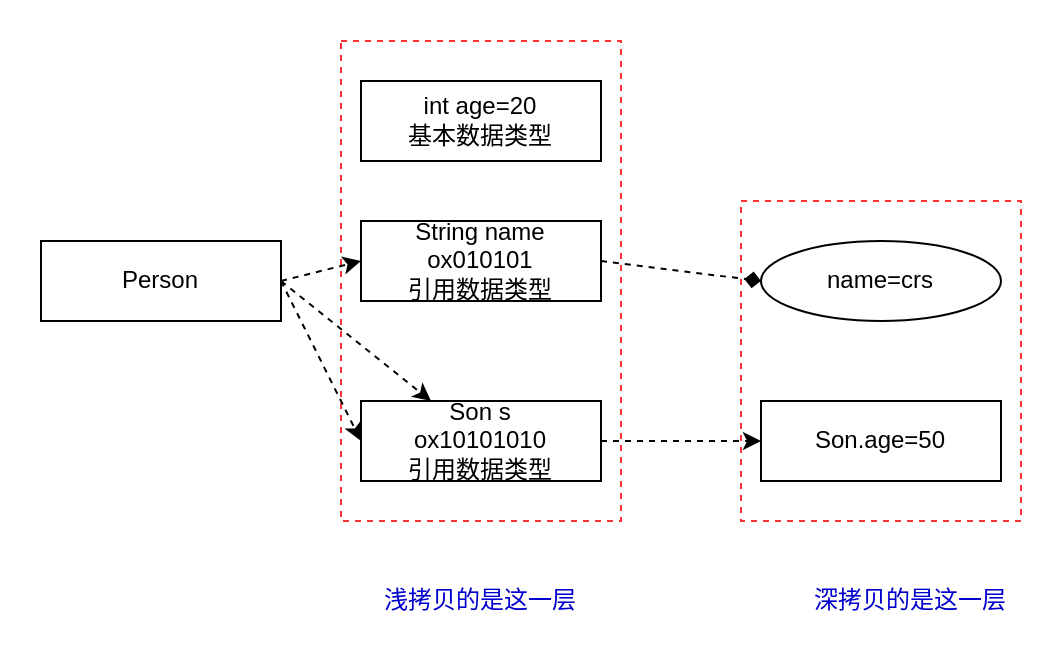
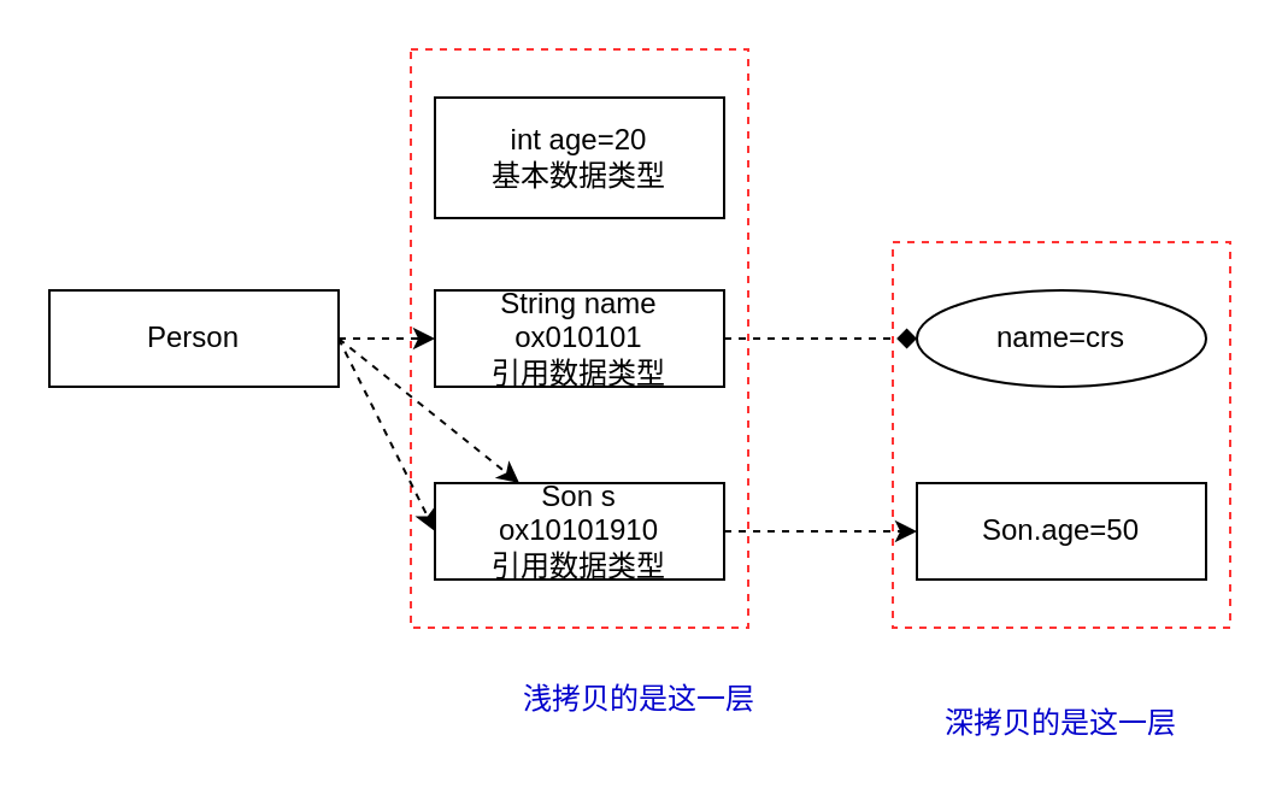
  <mxCell id="0" />
  <mxCell id="1" parent="0" />
  <mxCell id="2" value="" style="rounded=0;whiteSpace=wrap;html=1;dashed=1;strokeColor=#FF3333;" vertex="1" parent="1"><mxGeometry x="370" y="100" width="140" height="160" as="geometry" /></mxCell>
  <mxCell id="3" value="" style="rounded=0;whiteSpace=wrap;html=1;dashed=1;strokeColor=#FF3333;" vertex="1" parent="1"><mxGeometry x="170" y="20" width="140" height="240" as="geometry" /></mxCell>
  <mxCell id="4" value="Person" style="rounded=0;whiteSpace=wrap;html=1;" vertex="1" parent="1"><mxGeometry x="20" y="120" width="120" height="40" as="geometry" /></mxCell>
- <mxCell id="5" value="int age=20&lt;br&gt;基本数据类型" style="rounded=0;whiteSpace=wrap;html=1;" vertex="1" parent="1"><mxGeometry x="180" y="40" width="120" height="40" as="geometry" /></mxCell>
- <mxCell id="6" value="String name&lt;br&gt;ox010101&lt;br&gt;引用数据类型" style="rounded=0;whiteSpace=wrap;html=1;" vertex="1" parent="1"><mxGeometry x="180" y="110" width="120" height="40" as="geometry" /></mxCell>
- <mxCell id="7" value="Son s&lt;br&gt;ox10101010&lt;br&gt;引用数据类型" style="rounded=0;whiteSpace=wrap;html=1;" vertex="1" parent="1"><mxGeometry x="180" y="200" width="120" height="40" as="geometry" /></mxCell>
+ <mxCell id="5" value="int age=20&lt;br&gt;基本数据类型" style="rounded=0;whiteSpace=wrap;html=1;" vertex="1" parent="1"><mxGeometry x="180" y="40" width="120" height="50" as="geometry" /></mxCell>
+ <mxCell id="6" value="String name&lt;br&gt;ox010101&lt;br&gt;引用数据类型" style="rounded=0;whiteSpace=wrap;html=1;" vertex="1" parent="1"><mxGeometry x="180" y="120" width="120" height="40" as="geometry" /></mxCell>
+ <mxCell id="7" value="Son s&lt;br&gt;ox10101910&lt;br&gt;引用数据类型" style="rounded=0;whiteSpace=wrap;html=1;" vertex="1" parent="1"><mxGeometry x="180" y="200" width="120" height="40" as="geometry" /></mxCell>
  <mxCell id="8" value="name=crs" style="ellipse;whiteSpace=wrap;html=1;" vertex="1" parent="1"><mxGeometry x="380" y="120" width="120" height="40" as="geometry" /></mxCell>
  <mxCell id="9" value="Son.age=50" style="rounded=0;whiteSpace=wrap;html=1;" vertex="1" parent="1"><mxGeometry x="380" y="200" width="120" height="40" as="geometry" /></mxCell>
  <mxCell id="10" value="" style="endArrow=classic;html=1;exitX=1;exitY=0.5;exitDx=0;exitDy=0;dashed=1;" edge="1" parent="1" source="4" target="7"><mxGeometry width="50" height="50" relative="1" as="geometry"><mxPoint x="140" y="160" as="sourcePoint" /><mxPoint x="190" y="110" as="targetPoint" /></mxGeometry></mxCell>
  <mxCell id="11" value="" style="endArrow=classic;html=1;entryX=0;entryY=0.5;entryDx=0;entryDy=0;dashed=1;" edge="1" parent="1" target="7"><mxGeometry width="50" height="50" relative="1" as="geometry"><mxPoint x="140" y="140" as="sourcePoint" /><mxPoint x="180" y="130" as="targetPoint" /></mxGeometry></mxCell>
  <mxCell id="12" value="" style="endArrow=classic;html=1;entryX=0;entryY=0.5;entryDx=0;entryDy=0;dashed=1;" edge="1" parent="1" target="6"><mxGeometry width="50" height="50" relative="1" as="geometry"><mxPoint x="140" y="140" as="sourcePoint" /><mxPoint x="0" y="380" as="targetPoint" /></mxGeometry></mxCell>
  <mxCell id="13" value="" style="endArrow=diamond;html=1;entryX=0;entryY=0.5;entryDx=0;entryDy=0;exitX=1;exitY=0.5;exitDx=0;exitDy=0;dashed=1;" edge="1" parent="1" source="6" target="8"><mxGeometry width="50" height="50" relative="1" as="geometry"><mxPoint x="300" y="170" as="sourcePoint" /><mxPoint x="350" y="120" as="targetPoint" /></mxGeometry></mxCell>
  <mxCell id="14" value="" style="endArrow=classic;html=1;entryX=0;entryY=0.5;entryDx=0;entryDy=0;exitX=1;exitY=0.5;exitDx=0;exitDy=0;dashed=1;" edge="1" parent="1"><mxGeometry width="50" height="50" relative="1" as="geometry"><mxPoint x="300" y="220" as="sourcePoint" /><mxPoint x="380" y="220" as="targetPoint" /></mxGeometry></mxCell>
- <mxCell id="15" value="浅拷贝的是这一层" style="text;html=1;strokeColor=none;fillColor=none;align=center;verticalAlign=middle;whiteSpace=wrap;rounded=0;dashed=1;fontColor=#0000CC;" vertex="1" parent="1"><mxGeometry x="190" y="290" width="100" height="20" as="geometry" /></mxCell>
- <mxCell id="16" value="深拷贝的是这一层" style="text;html=1;strokeColor=none;fillColor=none;align=center;verticalAlign=middle;whiteSpace=wrap;rounded=0;dashed=1;fontColor=#0000CC;" vertex="1" parent="1"><mxGeometry x="385" y="290" width="140" height="20" as="geometry" /></mxCell>
+ <mxCell id="15" value="浅拷贝的是这一层" style="text;html=1;strokeColor=none;fillColor=none;align=center;verticalAlign=middle;whiteSpace=wrap;rounded=0;dashed=1;fontColor=#0000CC;" vertex="1" parent="1"><mxGeometry x="215" y="280" width="100" height="20" as="geometry" /></mxCell>
+ <mxCell id="16" value="深拷贝的是这一层" style="text;html=1;strokeColor=none;fillColor=none;align=center;verticalAlign=middle;whiteSpace=wrap;rounded=0;dashed=1;fontColor=#0000CC;" vertex="1" parent="1"><mxGeometry x="370" y="290" width="140" height="20" as="geometry" /></mxCell>
